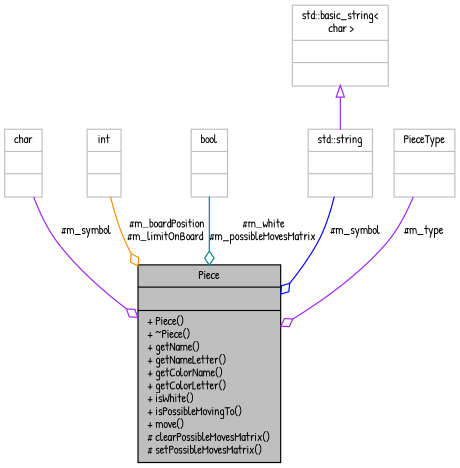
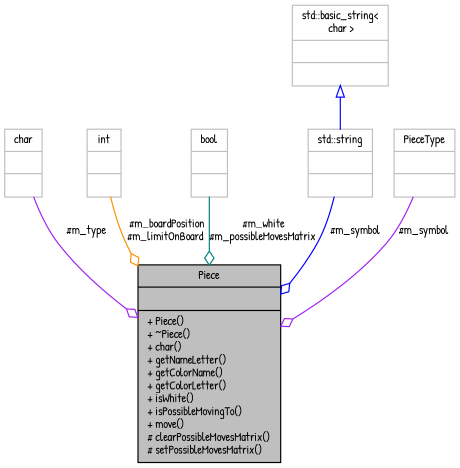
  digraph {
    fontname="Patrick Hand"
    node [color=grey75 fillcolor=white fontname="Patrick Hand" fontsize=10 shape=record style=filled]
    edge [arrowhead=odiamond color=purple fontname="Patrick Hand" fontsize=10 labelfontname=Helvetica labelfontsize=10 style=solid]
-   n1 [color=black fillcolor=grey75 fontcolor=black height=0.2 label="{Piece\n||+ Piece()\l+ ~Piece()\l+ getName()\l+ getNameLetter()\l+ getColorName()\l+ getColorLetter()\l+ isWhite()\l+ isPossibleMovingTo()\l+ move()\l# clearPossibleMovesMatrix()\l# setPossibleMovesMatrix()\l}" width=0.4]
+   n1 [color=black fillcolor=grey75 fontcolor=black height=0.2 label="{Piece\n||+ Piece()\l+ ~Piece()\l+ char()\l+ getNameLetter()\l+ getColorName()\l+ getColorLetter()\l+ isWhite()\l+ isPossibleMovingTo()\l+ move()\l# clearPossibleMovesMatrix()\l# setPossibleMovesMatrix()\l}" width=0.4]
    n2 [height=0.2 label="{char\n||}" width=0.4]
    n3 [height=0.2 label="{int\n||}" width=0.4]
    n4 [height=0.2 label="{bool\n||}" width=0.4]
    n5 [height=0.2 label="{std::string\n||}" width=0.4]
    n6 [height=0.2 label="{std::basic_string\<\l char \>\n||}" width=0.4]
    n7 [height=0.2 label="{PieceType\n||}" width=0.4]
-   n2 -> n1 [label=" #m_symbol"]
+   n2 -> n1 [label=" #m_type"]
    n3 -> n1 [color=darkorange label=" #m_boardPosition\n#m_limitOnBoard"]
    n4 -> n1 [color=teal label=" #m_white\n#m_possibleMovesMatrix"]
    n5 -> n1 [color=blue label=" #m_symbol"]
-   n6 -> n5 [arrowtail=onormal dir=back arrowhead=""]
-   n7 -> n1 [label=" #m_type"]
+   n6 -> n5 [arrowtail=onormal color=blue dir=back arrowhead=""]
+   n7 -> n1 [label=" #m_symbol"]
  }
